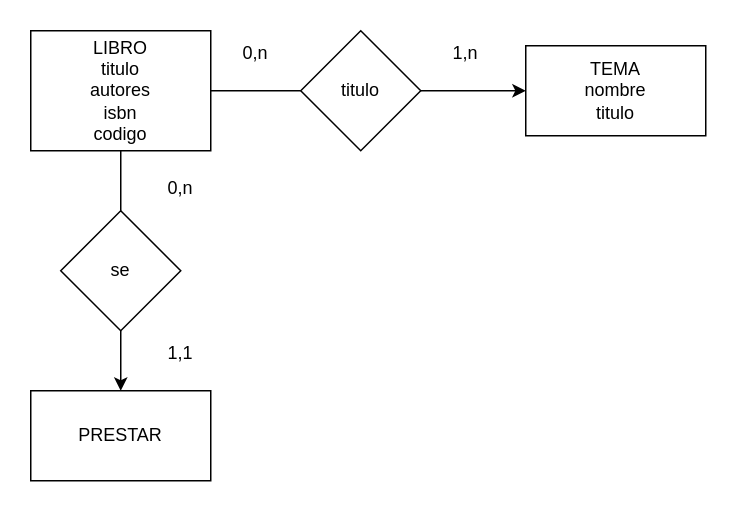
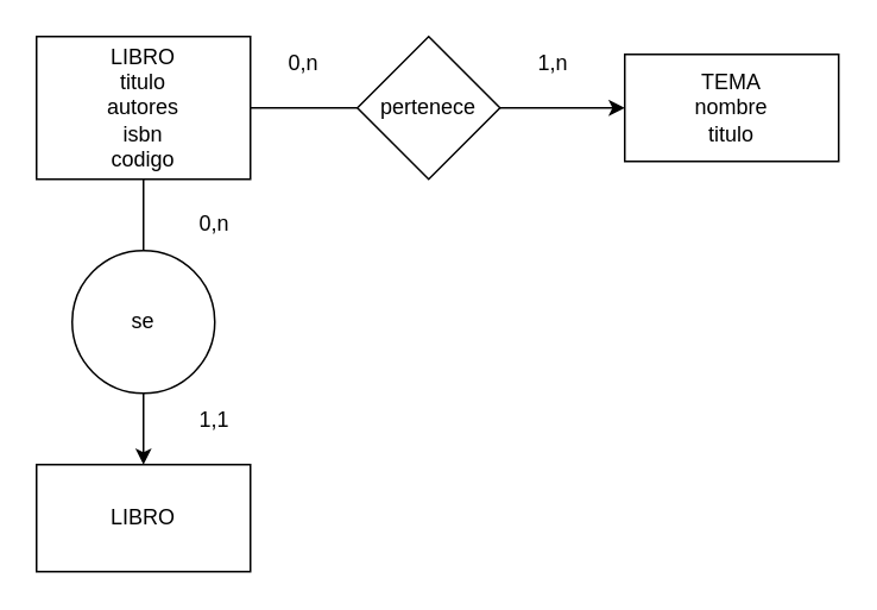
  <mxCell id="0" />
  <mxCell id="1" parent="0" />
- <mxCell id="2" value="PRESTAR" style="rounded=0;whiteSpace=wrap;html=1;" vertex="1" parent="1"><mxGeometry x="20" y="260" width="120" height="60" as="geometry" /></mxCell>
+ <mxCell id="2" value="LIBRO" style="rounded=0;whiteSpace=wrap;html=1;" vertex="1" parent="1"><mxGeometry x="20" y="260" width="120" height="60" as="geometry" /></mxCell>
  <mxCell id="3" value="TEMA&lt;br&gt;nombre&lt;br&gt;titulo" style="rounded=0;whiteSpace=wrap;html=1;" vertex="1" parent="1"><mxGeometry x="350" y="30" width="120" height="60" as="geometry" /></mxCell>
  <mxCell id="4" style="edgeStyle=orthogonalEdgeStyle;rounded=0;orthogonalLoop=1;jettySize=auto;html=1;startArrow=none;" edge="1" parent="1" source="8" target="3"><mxGeometry relative="1" as="geometry" /></mxCell>
  <mxCell id="5" style="edgeStyle=orthogonalEdgeStyle;rounded=0;orthogonalLoop=1;jettySize=auto;html=1;startArrow=none;" edge="1" parent="1" source="12" target="2"><mxGeometry relative="1" as="geometry" /></mxCell>
  <mxCell id="6" value="LIBRO&lt;br&gt;titulo&lt;br&gt;autores&lt;br&gt;isbn&lt;br&gt;codigo" style="rounded=0;whiteSpace=wrap;html=1;" vertex="1" parent="1"><mxGeometry x="20" y="20" width="120" height="80" as="geometry" /></mxCell>
  <mxCell id="7" value="" style="edgeStyle=orthogonalEdgeStyle;rounded=0;orthogonalLoop=1;jettySize=auto;html=1;endArrow=none;" edge="1" parent="1" source="6" target="8"><mxGeometry relative="1" as="geometry"><mxPoint x="140" y="60" as="sourcePoint" /><mxPoint x="360" y="60" as="targetPoint" /></mxGeometry></mxCell>
- <mxCell id="8" value="titulo" style="rhombus;whiteSpace=wrap;html=1;" vertex="1" parent="1"><mxGeometry x="200" y="20" width="80" height="80" as="geometry" /></mxCell>
+ <mxCell id="8" value="pertenece" style="rhombus;whiteSpace=wrap;html=1;" vertex="1" parent="1"><mxGeometry x="200" y="20" width="80" height="80" as="geometry" /></mxCell>
  <mxCell id="9" value="0,n" style="text;html=1;strokeColor=none;fillColor=none;align=center;verticalAlign=middle;whiteSpace=wrap;rounded=0;" vertex="1" parent="1"><mxGeometry x="140" y="20" width="60" height="30" as="geometry" /></mxCell>
  <mxCell id="10" value="1,n" style="text;html=1;strokeColor=none;fillColor=none;align=center;verticalAlign=middle;whiteSpace=wrap;rounded=0;" vertex="1" parent="1"><mxGeometry x="280" y="20" width="60" height="30" as="geometry" /></mxCell>
  <mxCell id="11" value="" style="edgeStyle=orthogonalEdgeStyle;rounded=0;orthogonalLoop=1;jettySize=auto;html=1;endArrow=none;" edge="1" parent="1" source="6" target="12"><mxGeometry relative="1" as="geometry"><mxPoint x="80" y="100" as="sourcePoint" /><mxPoint x="80" y="310" as="targetPoint" /></mxGeometry></mxCell>
- <mxCell id="12" value="se" style="rhombus;whiteSpace=wrap;html=1;" vertex="1" parent="1"><mxGeometry x="40" y="140" width="80" height="80" as="geometry" /></mxCell>
+ <mxCell id="12" value="se" style="ellipse;whiteSpace=wrap;html=1;" vertex="1" parent="1"><mxGeometry x="40" y="140" width="80" height="80" as="geometry" /></mxCell>
  <mxCell id="13" value="1,1" style="text;html=1;strokeColor=none;fillColor=none;align=center;verticalAlign=middle;whiteSpace=wrap;rounded=0;" vertex="1" parent="1"><mxGeometry x="90" y="220" width="60" height="30" as="geometry" /></mxCell>
  <mxCell id="14" value="0,n" style="text;html=1;strokeColor=none;fillColor=none;align=center;verticalAlign=middle;whiteSpace=wrap;rounded=0;" vertex="1" parent="1"><mxGeometry x="90" y="110" width="60" height="30" as="geometry" /></mxCell>
